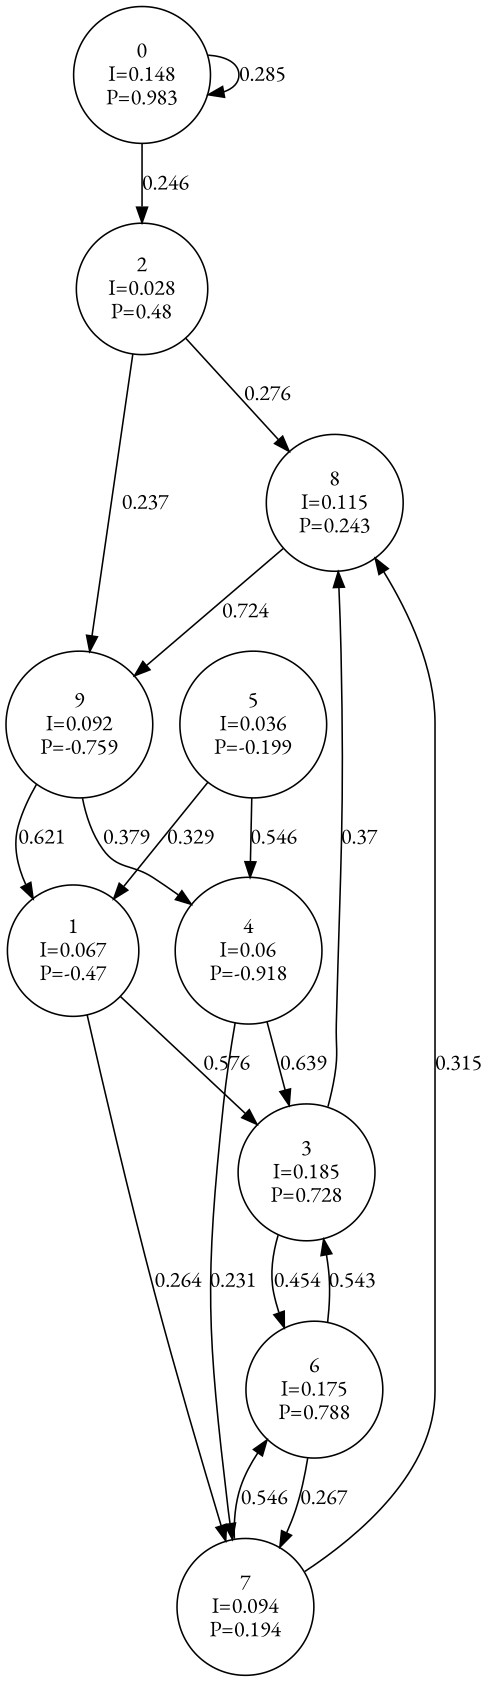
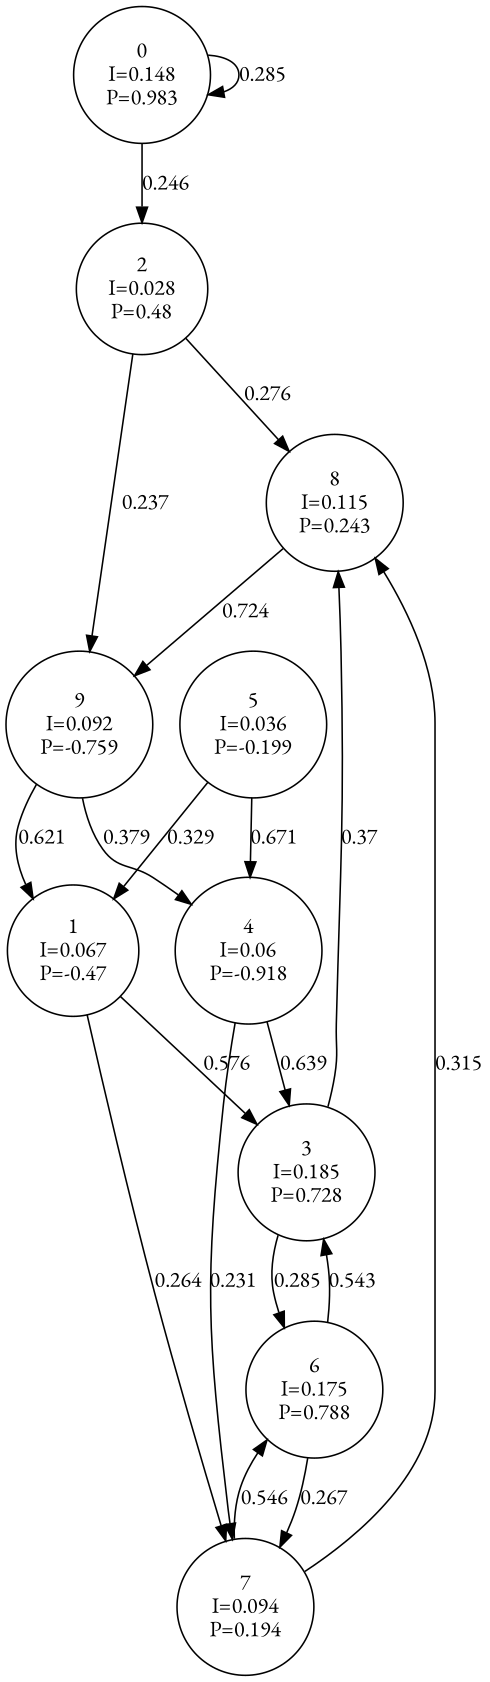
  digraph {
    fontname="EB Garamond"
    node [fontname="EB Garamond" shape=circle]
    edge [fontname="EB Garamond"]
    n1 [label="0\nI=0.148\nP=0.983"]
    n2 [label="2\nI=0.028\nP=0.48"]
    n3 [label="6\nI=0.175\nP=0.788"]
    n4 [label="3\nI=0.185\nP=0.728"]
    n5 [label="7\nI=0.094\nP=0.194"]
    n6 [label="8\nI=0.115\nP=0.243"]
    n7 [label="1\nI=0.067\nP=-0.47"]
    n8 [label="9\nI=0.092\nP=-0.759"]
    n9 [label="4\nI=0.06\nP=-0.918"]
    n10 [label="5\nI=0.036\nP=-0.199"]
    n1 -> n1 [label=0.285]
    n1 -> n2 [label=0.246]
    n2 -> n6 [label=0.276]
    n2 -> n8 [label=0.237]
    n3 -> n4 [label=0.543]
    n3 -> n5 [label=0.267]
-   n4 -> n3 [label=0.454]
+   n4 -> n3 [label=0.285]
    n4 -> n6 [label=0.37]
    n5 -> n3 [label=0.546]
    n5 -> n6 [label=0.315]
    n6 -> n8 [label=0.724]
    n7 -> n4 [label=0.576]
    n7 -> n5 [label=0.264]
    n8 -> n7 [label=0.621]
    n8 -> n9 [label=0.379]
    n9 -> n4 [label=0.639]
    n9 -> n5 [label=0.231]
    n10 -> n7 [label=0.329]
-   n10 -> n9 [label=0.546]
+   n10 -> n9 [label=0.671]
  }
